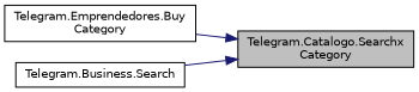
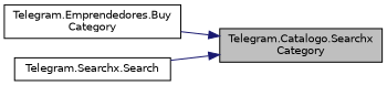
  digraph {
    rankdir=RL
    node [color=black fillcolor=white fontname=Helvetica fontsize=10 shape=record style=filled]
    edge [color=midnightblue dir=back fontname=Helvetica fontsize=10 labelfontname=Helvetica labelfontsize=10 style=solid]
    n1 [fillcolor=grey75 fontcolor=black height=0.2 label="Telegram.Catalogo.Searchx\lCategory" width=0.4]
    n2 [height=0.2 label="Telegram.Emprendedores.Buy\lCategory" width=0.4]
-   n3 [height=0.2 label="Telegram.Business.Search" width=0.4]
+   n3 [height=0.2 label="Telegram.Searchx.Search" width=0.4]
    n1 -> n2
    n1 -> n3
  }
